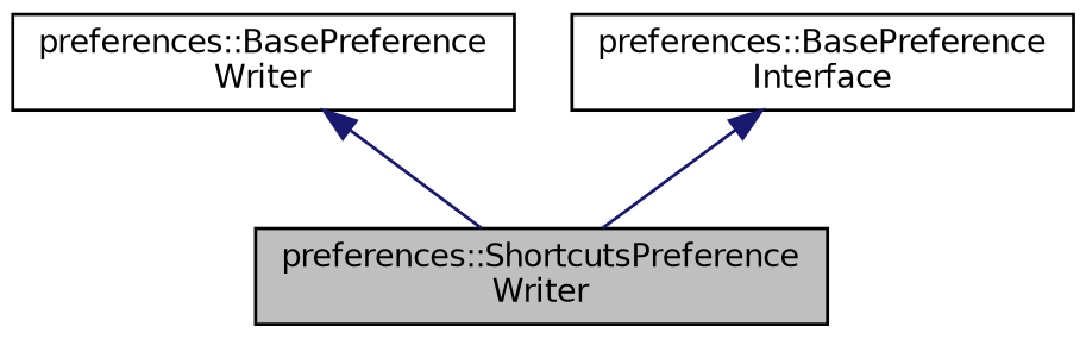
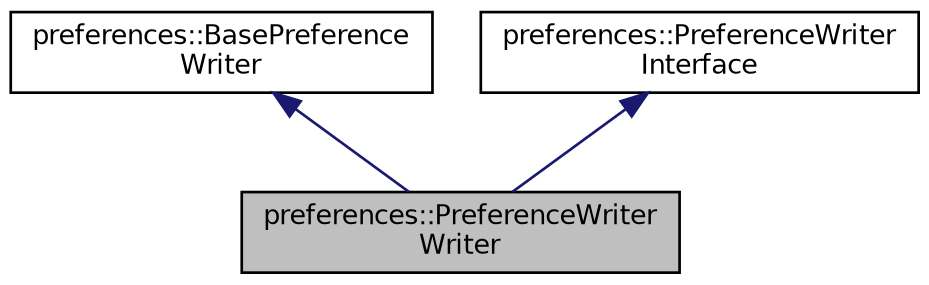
  digraph {
    node [color=black fillcolor=white fontname=Helvetica fontsize=10 shape=record style=filled]
    edge [color=midnightblue dir=back fontname=Helvetica fontsize=10 labelfontname=Helvetica labelfontsize=10 style=solid]
-   n1 [fillcolor=grey75 fontcolor=black height=0.2 label="preferences::ShortcutsPreference\lWriter" width=0.4]
+   n1 [fillcolor=grey75 fontcolor=black height=0.2 label="preferences::PreferenceWriter\lWriter" width=0.4]
    n2 [height=0.2 label="preferences::BasePreference\lWriter" width=0.4]
-   n3 [height=0.2 label="preferences::BasePreference\lInterface" width=0.4]
+   n3 [height=0.2 label="preferences::PreferenceWriter\lInterface" width=0.4]
    n2 -> n1
    n3 -> n1
  }
